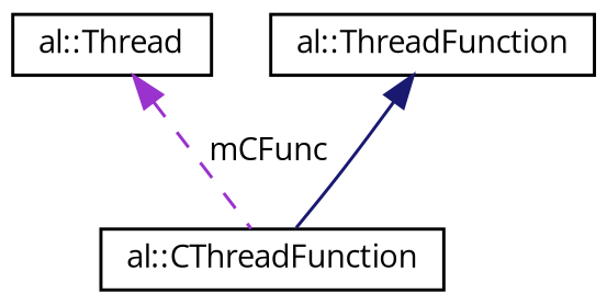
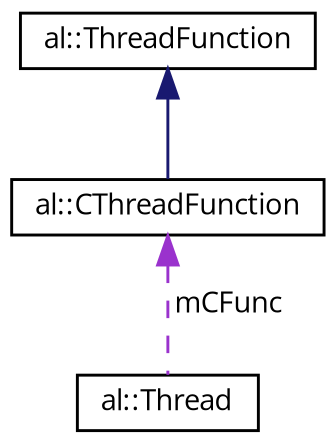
  digraph {
    fontname="Open Sans"
    node [color=black fontname="Open Sans" fontsize=10 shape=record]
    edge [dir=back fontname="Open Sans" fontsize=10 labelfontname="FreeSans.ttf" labelfontsize=10]
    n1 [height=0.2 label="al::Thread" width=0.4]
    n2 [height=0.2 label="al::CThreadFunction" width=0.4]
    n3 [height=0.2 label="al::ThreadFunction" width=0.4]
-   n1 -> n2 [color=darkorchid3 label=" mCFunc" style=dashed]
+   n2 -> n1 [color=darkorchid3 label=" mCFunc" style=dashed]
    n3 -> n2 [color=midnightblue style=solid]
  }
